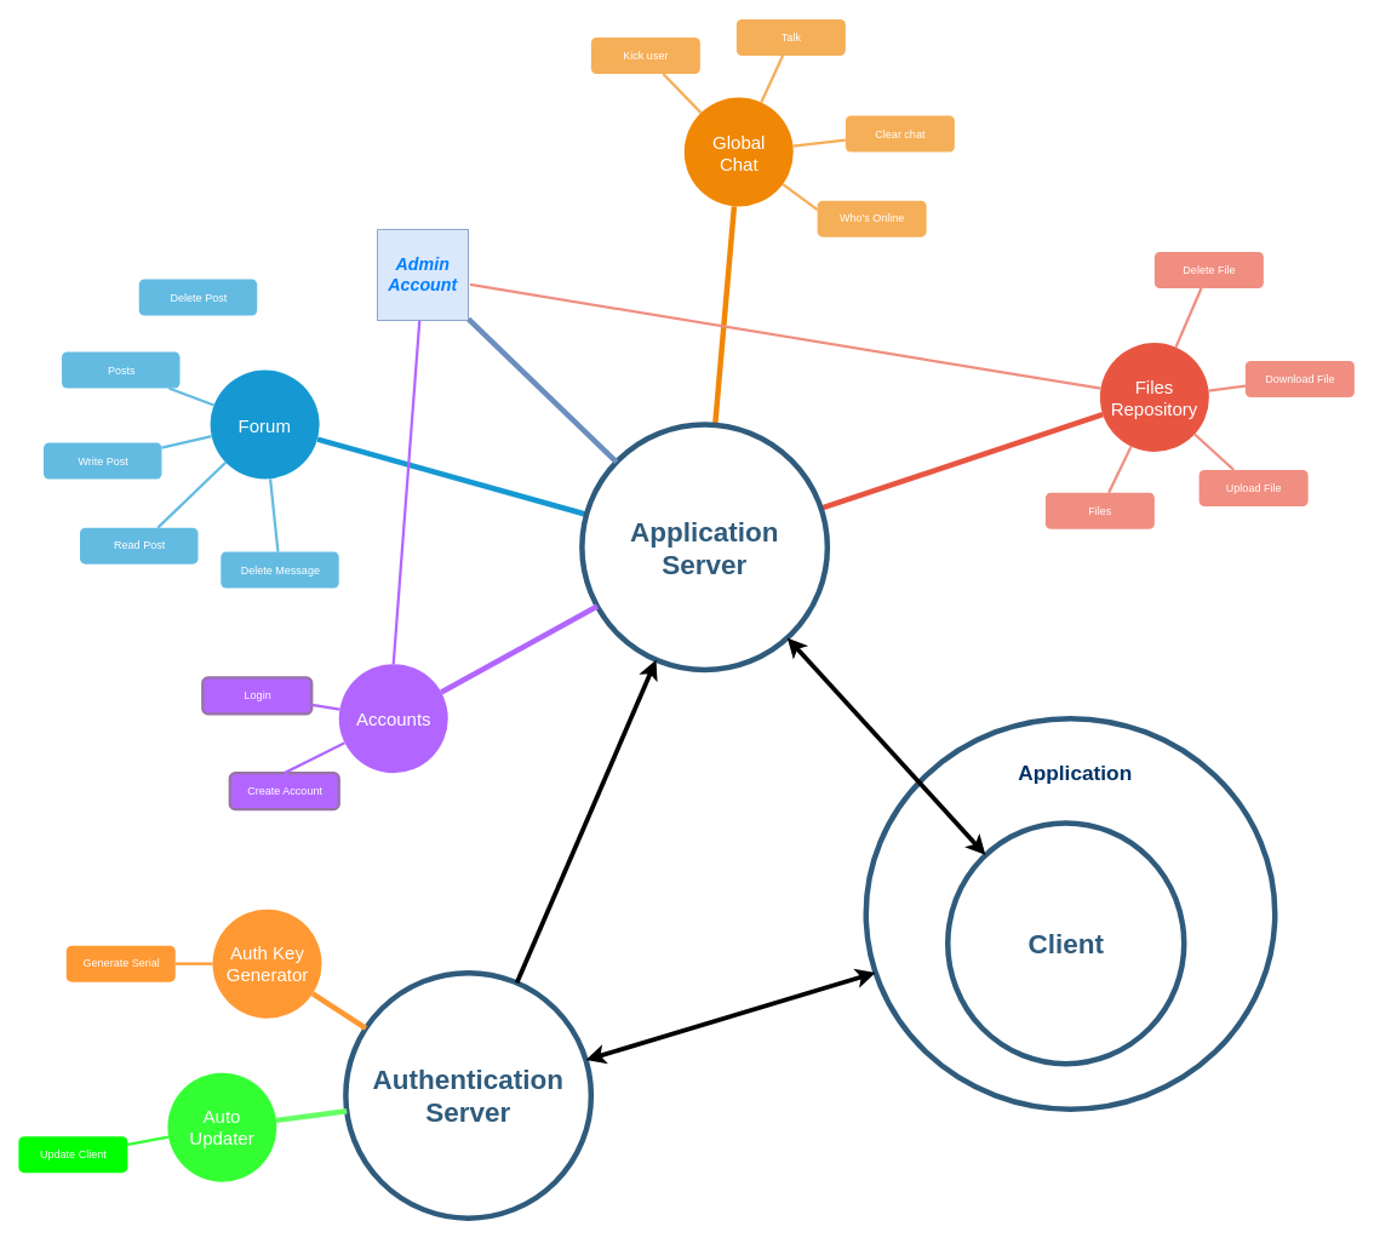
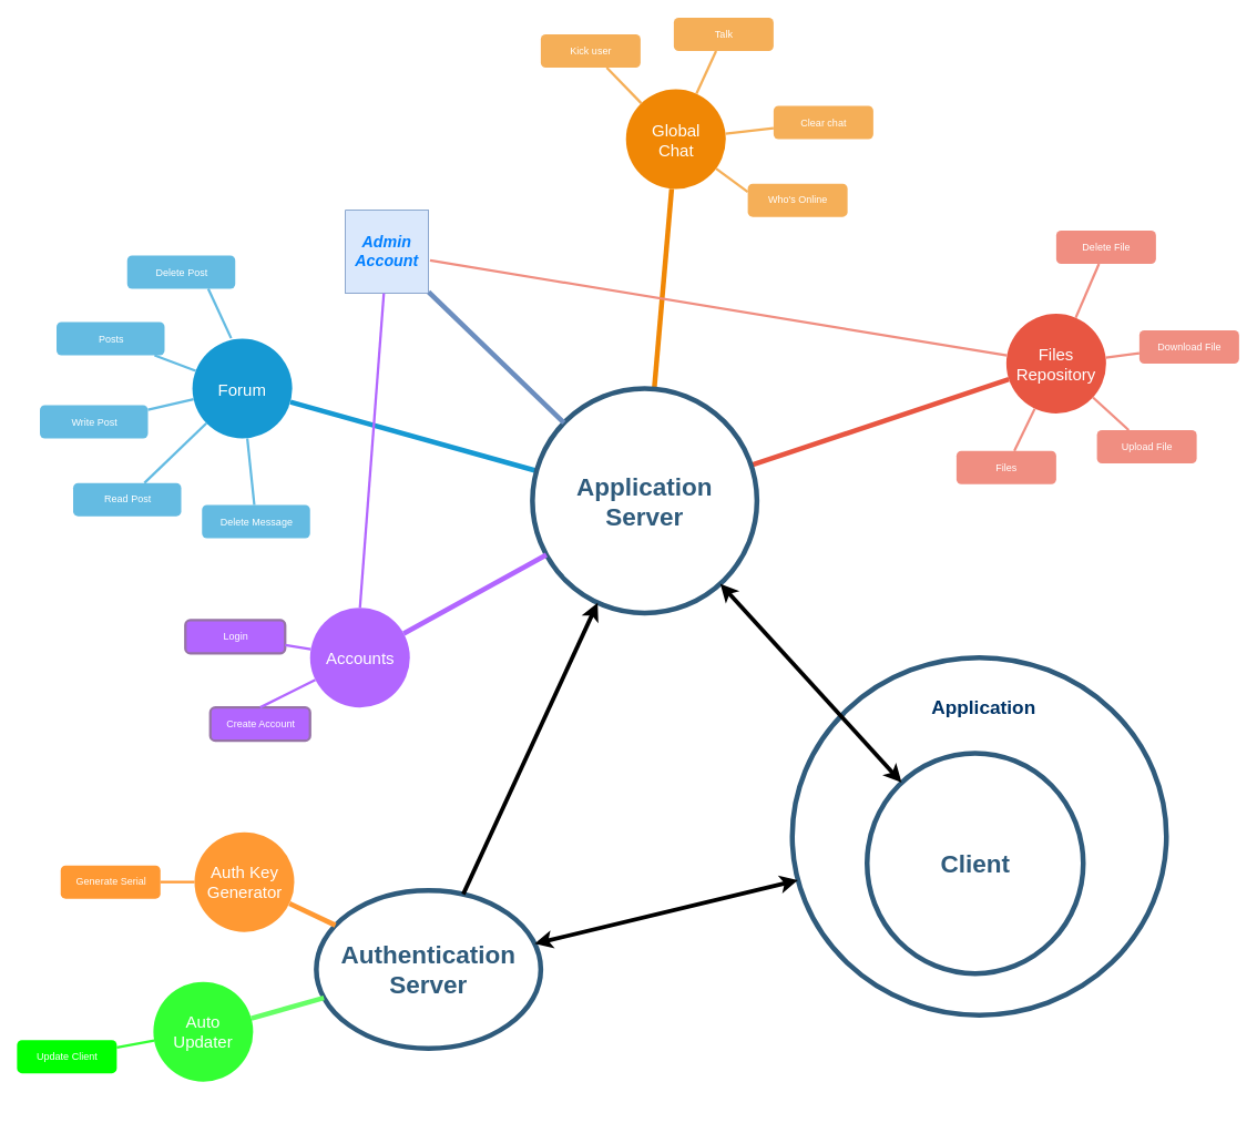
  <mxCell id="0" />
  <mxCell id="1" parent="0" />
  <mxCell id="2" value="Forum" style="ellipse;whiteSpace=wrap;html=1;shadow=0;fontFamily=Helvetica;fontSize=20;fontColor=#FFFFFF;align=center;strokeWidth=3;fillColor=#1699D3;strokeColor=none;" parent="1" vertex="1"><mxGeometry x="231" y="406.5" width="120" height="120" as="geometry" /></mxCell>
  <mxCell id="3" value="Global&lt;br&gt;Chat&lt;br&gt;" style="ellipse;whiteSpace=wrap;html=1;shadow=0;fontFamily=Helvetica;fontSize=20;fontColor=#FFFFFF;align=center;strokeWidth=3;fillColor=#F08705;strokeColor=none;gradientColor=none;" parent="1" vertex="1"><mxGeometry x="752.5" y="106.5" width="120" height="120" as="geometry" /></mxCell>
  <mxCell id="4" value="Files&lt;br&gt;Repository&lt;br&gt;" style="ellipse;whiteSpace=wrap;html=1;shadow=0;fontFamily=Helvetica;fontSize=20;fontColor=#FFFFFF;align=center;strokeWidth=3;fillColor=#E85642;strokeColor=none;" parent="1" vertex="1"><mxGeometry x="1210" y="376.5" width="120" height="120" as="geometry" /></mxCell>
  <mxCell id="5" value="Talk" style="rounded=1;fillColor=#f5af58;strokeColor=none;strokeWidth=3;shadow=0;html=1;fontColor=#FFFFFF;" parent="1" vertex="1"><mxGeometry x="810" y="20.5" width="120" height="40" as="geometry" /></mxCell>
  <mxCell id="6" value="Read Post" style="rounded=1;fillColor=#64BBE2;strokeColor=none;strokeWidth=3;shadow=0;html=1;fontColor=#FFFFFF;" parent="1" vertex="1"><mxGeometry x="87.5" y="580" width="130" height="40" as="geometry" /></mxCell>
  <mxCell id="7" style="endArrow=none;strokeWidth=6;strokeColor=#1699D3;html=1;" parent="1" source="32" target="2" edge="1"><mxGeometry relative="1" as="geometry" /></mxCell>
  <mxCell id="8" style="endArrow=none;strokeWidth=6;strokeColor=#f08705;html=1;" parent="1" source="32" target="3" edge="1"><mxGeometry relative="1" as="geometry" /></mxCell>
  <mxCell id="9" style="endArrow=none;strokeWidth=6;strokeColor=#E85642;html=1;" parent="1" source="32" target="4" edge="1"><mxGeometry relative="1" as="geometry" /></mxCell>
  <mxCell id="10" value="Delete Message" style="rounded=1;fillColor=#64BBE2;strokeColor=none;strokeWidth=3;shadow=0;html=1;fontColor=#FFFFFF;" parent="1" vertex="1"><mxGeometry x="242.5" y="606.5" width="130" height="40" as="geometry" /></mxCell>
  <mxCell id="11" value="Write Post" style="rounded=1;fillColor=#64BBE2;strokeColor=none;strokeWidth=3;shadow=0;html=1;fontColor=#FFFFFF;" parent="1" vertex="1"><mxGeometry x="47.5" y="486.5" width="130" height="40" as="geometry" /></mxCell>
  <mxCell id="12" value="Posts" style="rounded=1;fillColor=#64BBE2;strokeColor=none;strokeWidth=3;shadow=0;html=1;fontColor=#FFFFFF;" parent="1" vertex="1"><mxGeometry x="67.5" y="386.5" width="130" height="40" as="geometry" /></mxCell>
  <mxCell id="13" value="" style="edgeStyle=none;endArrow=none;strokeWidth=3;strokeColor=#64BBE2;html=1;" parent="1" source="2" target="10" edge="1"><mxGeometry x="-164" y="276.5" width="100" height="100" as="geometry"><mxPoint x="-514" y="316.5" as="sourcePoint" /><mxPoint x="-414" y="216.5" as="targetPoint" /></mxGeometry></mxCell>
  <mxCell id="14" value="" style="edgeStyle=none;endArrow=none;strokeWidth=3;strokeColor=#64BBE2;html=1;" parent="1" source="2" target="6" edge="1"><mxGeometry x="-164" y="276.5" width="100" height="100" as="geometry"><mxPoint x="-514" y="316.5" as="sourcePoint" /><mxPoint x="-414" y="216.5" as="targetPoint" /></mxGeometry></mxCell>
  <mxCell id="15" value="" style="edgeStyle=none;endArrow=none;strokeWidth=3;strokeColor=#64BBE2;html=1;" parent="1" source="2" target="11" edge="1"><mxGeometry x="-164" y="276.5" width="100" height="100" as="geometry"><mxPoint x="-514" y="316.5" as="sourcePoint" /><mxPoint x="-414" y="216.5" as="targetPoint" /></mxGeometry></mxCell>
  <mxCell id="16" value="" style="edgeStyle=none;endArrow=none;strokeWidth=3;strokeColor=#64BBE2;html=1;" parent="1" source="2" target="12" edge="1"><mxGeometry x="-164" y="276.5" width="100" height="100" as="geometry"><mxPoint x="-514" y="316.5" as="sourcePoint" /><mxPoint x="-414" y="216.5" as="targetPoint" /></mxGeometry></mxCell>
  <mxCell id="17" value="Who's Online" style="rounded=1;fillColor=#f5af58;strokeColor=none;strokeWidth=3;shadow=0;html=1;fontColor=#FFFFFF;" parent="1" vertex="1"><mxGeometry x="899" y="220" width="120" height="40" as="geometry" /></mxCell>
  <mxCell id="18" value="Clear chat" style="rounded=1;fillColor=#f5af58;strokeColor=none;strokeWidth=3;shadow=0;html=1;fontColor=#FFFFFF;" parent="1" vertex="1"><mxGeometry x="930" y="126.5" width="120" height="40" as="geometry" /></mxCell>
  <mxCell id="19" value="Kick user" style="rounded=1;fillColor=#f5af58;strokeColor=none;strokeWidth=3;shadow=0;html=1;fontColor=#FFFFFF;" parent="1" vertex="1"><mxGeometry x="650" y="40.5" width="120" height="40" as="geometry" /></mxCell>
  <mxCell id="20" value="" style="edgeStyle=none;endArrow=none;strokeWidth=3;strokeColor=#F5AF58;html=1;" parent="1" source="3" target="5" edge="1"><mxGeometry x="2.5" y="-53.5" width="100" height="100" as="geometry"><mxPoint x="-347.5" y="-13.5" as="sourcePoint" /><mxPoint x="-247.5" y="-113.5" as="targetPoint" /></mxGeometry></mxCell>
  <mxCell id="21" value="" style="edgeStyle=none;endArrow=none;strokeWidth=3;strokeColor=#F5AF58;html=1;entryX=0;entryY=0.25;entryDx=0;entryDy=0;" parent="1" source="3" target="17" edge="1"><mxGeometry x="2.5" y="-53.5" width="100" height="100" as="geometry"><mxPoint x="-347.5" y="-13.5" as="sourcePoint" /><mxPoint x="901.519" y="214" as="targetPoint" /></mxGeometry></mxCell>
  <mxCell id="22" value="" style="edgeStyle=none;endArrow=none;strokeWidth=3;strokeColor=#F5AF58;html=1;" parent="1" source="3" target="18" edge="1"><mxGeometry x="2.5" y="-53.5" width="100" height="100" as="geometry"><mxPoint x="-347.5" y="-13.5" as="sourcePoint" /><mxPoint x="-247.5" y="-113.5" as="targetPoint" /></mxGeometry></mxCell>
  <mxCell id="23" value="" style="edgeStyle=none;endArrow=none;strokeWidth=3;strokeColor=#F5AF58;html=1;" parent="1" source="3" target="19" edge="1"><mxGeometry x="2.5" y="-53.5" width="100" height="100" as="geometry"><mxPoint x="-347.5" y="-13.5" as="sourcePoint" /><mxPoint x="-247.5" y="-113.5" as="targetPoint" /></mxGeometry></mxCell>
  <mxCell id="24" value="Files" style="rounded=1;fillColor=#f08e81;strokeColor=none;strokeWidth=3;shadow=0;html=1;fontColor=#FFFFFF;" parent="1" vertex="1"><mxGeometry x="1150" y="541.5" width="120" height="40" as="geometry" /></mxCell>
  <mxCell id="25" value="Upload File" style="rounded=1;fillColor=#f08e81;strokeColor=none;strokeWidth=3;shadow=0;html=1;fontColor=#FFFFFF;" parent="1" vertex="1"><mxGeometry x="1319" y="516.5" width="120" height="40" as="geometry" /></mxCell>
  <mxCell id="26" value="Delete File" style="rounded=1;fillColor=#f08e81;strokeColor=none;strokeWidth=3;shadow=0;html=1;fontColor=#FFFFFF;" parent="1" vertex="1"><mxGeometry x="1270" y="276.5" width="120" height="40" as="geometry" /></mxCell>
  <mxCell id="27" value="Download File" style="rounded=1;fillColor=#f08e81;strokeColor=none;strokeWidth=3;shadow=0;html=1;fontColor=#FFFFFF;" parent="1" vertex="1"><mxGeometry x="1370" y="396.5" width="120" height="40" as="geometry" /></mxCell>
  <mxCell id="28" value="" style="edgeStyle=none;endArrow=none;strokeWidth=3;strokeColor=#F08E81;html=1;" parent="1" source="4" target="24" edge="1"><mxGeometry x="-110" y="186.5" width="100" height="100" as="geometry"><mxPoint x="-460" y="226.5" as="sourcePoint" /><mxPoint x="-360" y="126.5" as="targetPoint" /></mxGeometry></mxCell>
  <mxCell id="29" value="" style="edgeStyle=none;endArrow=none;strokeWidth=3;strokeColor=#F08E81;html=1;" parent="1" source="4" target="25" edge="1"><mxGeometry x="-110" y="186.5" width="100" height="100" as="geometry"><mxPoint x="-460" y="226.5" as="sourcePoint" /><mxPoint x="-360" y="126.5" as="targetPoint" /></mxGeometry></mxCell>
  <mxCell id="30" value="" style="edgeStyle=none;endArrow=none;strokeWidth=3;strokeColor=#F08E81;html=1;" parent="1" source="4" target="26" edge="1"><mxGeometry x="-110" y="186.5" width="100" height="100" as="geometry"><mxPoint x="-460" y="226.5" as="sourcePoint" /><mxPoint x="-360" y="126.5" as="targetPoint" /></mxGeometry></mxCell>
  <mxCell id="31" value="" style="edgeStyle=none;endArrow=none;strokeWidth=3;strokeColor=#F08E81;html=1;" parent="1" source="4" target="27" edge="1"><mxGeometry x="-110" y="186.5" width="100" height="100" as="geometry"><mxPoint x="-460" y="226.5" as="sourcePoint" /><mxPoint x="-360" y="126.5" as="targetPoint" /></mxGeometry></mxCell>
  <mxCell id="32" value="Application&lt;br&gt;Server&lt;br&gt;" style="ellipse;whiteSpace=wrap;html=1;shadow=0;fontFamily=Helvetica;fontSize=30;fontColor=#2F5B7C;align=center;strokeColor=#2F5B7C;strokeWidth=6;fillColor=#FFFFFF;fontStyle=1;gradientColor=none;" parent="1" vertex="1"><mxGeometry x="640" y="466.5" width="270" height="270" as="geometry" /></mxCell>
  <mxCell id="33" value="Delete Post" style="rounded=1;fillColor=#64BBE2;strokeColor=none;strokeWidth=3;shadow=0;html=1;fontColor=#FFFFFF;" vertex="1" parent="1"><mxGeometry x="152.5" y="306.5" width="130" height="40" as="geometry" /></mxCell>
+ <mxCell id="34" value="" style="edgeStyle=none;endArrow=none;strokeWidth=3;strokeColor=#64BBE2;html=1;entryX=0.75;entryY=1;entryDx=0;entryDy=0;exitX=0.388;exitY=-0.004;exitDx=0;exitDy=0;exitPerimeter=0;" edge="1" parent="1" source="2" target="33"><mxGeometry x="-154" y="286.5" width="100" height="100" as="geometry"><mxPoint x="248.073" y="473.238" as="sourcePoint" /><mxPoint x="179.794" y="436.5" as="targetPoint" /></mxGeometry></mxCell>
  <mxCell id="35" style="endArrow=none;strokeWidth=6;strokeColor=#6c8ebf;html=1;fillColor=#dae8fc;" edge="1" parent="1" source="32" target="36"><mxGeometry relative="1" as="geometry"><mxPoint x="560" y="510" as="sourcePoint" /><mxPoint x="486.471" y="308.059" as="targetPoint" /></mxGeometry></mxCell>
  <mxCell id="36" value="&lt;font style=&quot;font-size: 19px&quot; color=&quot;#007fff&quot;&gt;&lt;b&gt;&lt;i&gt;Admin&lt;br&gt;Account&lt;/i&gt;&lt;/b&gt;&lt;/font&gt;&lt;br&gt;" style="whiteSpace=wrap;html=1;aspect=fixed;strokeColor=#6c8ebf;fillColor=#dae8fc;" vertex="1" parent="1"><mxGeometry x="415" y="252" width="100" height="100" as="geometry" /></mxCell>
  <mxCell id="37" value="" style="edgeStyle=none;endArrow=none;strokeWidth=3;strokeColor=#F08E81;html=1;exitX=1.018;exitY=0.604;exitDx=0;exitDy=0;exitPerimeter=0;" edge="1" parent="1" source="36" target="4"><mxGeometry x="-119" y="236.5" width="100" height="100" as="geometry"><mxPoint x="1235.393" y="540.761" as="sourcePoint" /><mxPoint x="1210.6" y="591.5" as="targetPoint" /></mxGeometry></mxCell>
- <mxCell id="38" value="Authentication&lt;br&gt;Server&lt;br&gt;" style="ellipse;whiteSpace=wrap;html=1;shadow=0;fontFamily=Helvetica;fontSize=30;fontColor=#2F5B7C;align=center;strokeColor=#2F5B7C;strokeWidth=6;fillColor=#FFFFFF;fontStyle=1;gradientColor=none;" vertex="1" parent="1"><mxGeometry x="380" y="1070" width="270" height="270" as="geometry" /></mxCell>
+ <mxCell id="38" value="Authentication&lt;br&gt;Server&lt;br&gt;" style="ellipse;whiteSpace=wrap;html=1;shadow=0;fontFamily=Helvetica;fontSize=30;fontColor=#2F5B7C;align=center;strokeColor=#2F5B7C;strokeWidth=6;fillColor=#FFFFFF;fontStyle=1;gradientColor=none;" vertex="1" parent="1"><mxGeometry x="380" y="1070" width="270" height="190" as="geometry" /></mxCell>
  <mxCell id="39" value="Auto&lt;br&gt;Updater" style="ellipse;whiteSpace=wrap;html=1;shadow=0;fontFamily=Helvetica;fontSize=20;fontColor=#FFFFFF;align=center;strokeWidth=3;fillColor=#33FF33;strokeColor=none;" vertex="1" parent="1"><mxGeometry x="184" y="1180" width="120" height="120" as="geometry" /></mxCell>
  <mxCell id="40" style="endArrow=none;strokeWidth=6;strokeColor=#66FF66;html=1;" edge="1" parent="1" source="38" target="39"><mxGeometry relative="1" as="geometry"><mxPoint x="685.608" y="732.701" as="sourcePoint" /><mxPoint x="444.616" y="679.312" as="targetPoint" /></mxGeometry></mxCell>
  <mxCell id="41" value="Accounts" style="ellipse;whiteSpace=wrap;html=1;shadow=0;fontFamily=Helvetica;fontSize=20;fontColor=#FFFFFF;align=center;strokeWidth=3;fillColor=#B266FF;strokeColor=none;" vertex="1" parent="1"><mxGeometry x="372.5" y="730" width="120" height="120" as="geometry" /></mxCell>
  <mxCell id="42" value="Login" style="rounded=1;fillColor=#B266FF;strokeColor=#9673a6;strokeWidth=3;shadow=0;html=1;fontColor=#FFFFFF;" vertex="1" parent="1"><mxGeometry x="222.5" y="745" width="120" height="40" as="geometry" /></mxCell>
  <mxCell id="43" value="" style="edgeStyle=none;endArrow=none;strokeWidth=3;strokeColor=#B266FF;html=1;" edge="1" parent="1" source="41" target="42"><mxGeometry x="-967.5" y="535" width="100" height="100" as="geometry"><mxPoint x="-1317.5" y="575" as="sourcePoint" /><mxPoint x="-1217.5" y="475" as="targetPoint" /></mxGeometry></mxCell>
  <mxCell id="44" value="Create Account" style="rounded=1;fillColor=#B266FF;strokeColor=#9673a6;strokeWidth=3;shadow=0;html=1;fontColor=#FFFFFF;" vertex="1" parent="1"><mxGeometry x="252.5" y="850" width="120" height="40" as="geometry" /></mxCell>
  <mxCell id="45" value="" style="edgeStyle=none;endArrow=none;strokeWidth=3;strokeColor=#B266FF;html=1;entryX=0.5;entryY=0;entryDx=0;entryDy=0;" edge="1" parent="1" source="41" target="44"><mxGeometry x="-957.5" y="545" width="100" height="100" as="geometry"><mxPoint x="452.921" y="743.284" as="sourcePoint" /><mxPoint x="480.686" y="696.5" as="targetPoint" /></mxGeometry></mxCell>
  <mxCell id="46" style="endArrow=none;strokeWidth=6;strokeColor=#B266FF;html=1;" edge="1" parent="1" source="32" target="41"><mxGeometry relative="1" as="geometry"><mxPoint x="654.966" y="575.22" as="sourcePoint" /><mxPoint x="358.817" y="492.537" as="targetPoint" /></mxGeometry></mxCell>
  <mxCell id="47" value="Update Client" style="rounded=1;fillColor=#00FF00;strokeColor=none;strokeWidth=3;shadow=0;html=1;fontColor=#FFFFFF;" vertex="1" parent="1"><mxGeometry x="20" y="1250" width="120" height="40" as="geometry" /></mxCell>
  <mxCell id="48" value="" style="edgeStyle=none;endArrow=none;strokeWidth=3;strokeColor=#33FF33;html=1;" edge="1" parent="1" source="39" target="47"><mxGeometry x="-947.5" y="555" width="100" height="100" as="geometry"><mxPoint x="388.834" y="826.833" as="sourcePoint" /><mxPoint x="322.353" y="860.412" as="targetPoint" /></mxGeometry></mxCell>
  <mxCell id="49" value="Auth Key&lt;br&gt;Generator&lt;br&gt;" style="ellipse;whiteSpace=wrap;html=1;shadow=0;fontFamily=Helvetica;fontSize=20;fontColor=#FFFFFF;align=center;strokeWidth=3;fillColor=#FF9933;strokeColor=none;" vertex="1" parent="1"><mxGeometry x="233.5" y="1000" width="120" height="120" as="geometry" /></mxCell>
  <mxCell id="50" value="Generate Serial" style="rounded=1;fillColor=#FF9933;strokeColor=none;strokeWidth=3;shadow=0;html=1;fontColor=#FFFFFF;" vertex="1" parent="1"><mxGeometry x="72.5" y="1040" width="120" height="40" as="geometry" /></mxCell>
  <mxCell id="51" value="" style="edgeStyle=none;endArrow=none;strokeWidth=3;strokeColor=#FF9933;html=1;" edge="1" parent="1" source="49" target="50"><mxGeometry x="-895.5" y="335" width="100" height="100" as="geometry"><mxPoint x="440.834" y="606.833" as="sourcePoint" /><mxPoint x="374.353" y="640.412" as="targetPoint" /></mxGeometry></mxCell>
  <mxCell id="52" style="endArrow=none;strokeWidth=6;strokeColor=#FF9933;html=1;" edge="1" parent="1" source="38" target="49"><mxGeometry relative="1" as="geometry"><mxPoint x="391.101" y="1232.205" as="sourcePoint" /><mxPoint x="313.529" y="1242.494" as="targetPoint" /></mxGeometry></mxCell>
  <mxCell id="53" value="" style="endArrow=classic;html=1;strokeColor=#000000;fontColor=#FFFFFF;strokeWidth=5;" edge="1" parent="1" source="38" target="32"><mxGeometry width="50" height="50" relative="1" as="geometry"><mxPoint x="20" y="1410" as="sourcePoint" /><mxPoint x="70" y="1360" as="targetPoint" /></mxGeometry></mxCell>
  <mxCell id="54" value="&lt;div style=&quot;text-align: center&quot;&gt;&lt;br&gt;&lt;/div&gt;" style="ellipse;whiteSpace=wrap;html=1;shadow=0;fontFamily=Helvetica;fontSize=30;fontColor=#2F5B7C;align=center;strokeColor=#2F5B7C;strokeWidth=6;fillColor=#FFFFFF;fontStyle=1;gradientColor=none;" vertex="1" parent="1"><mxGeometry x="952.5" y="790" width="450" height="430" as="geometry" /></mxCell>
  <mxCell id="55" value="Client&lt;br&gt;" style="ellipse;whiteSpace=wrap;html=1;shadow=0;fontFamily=Helvetica;fontSize=30;fontColor=#2F5B7C;align=center;strokeColor=#2F5B7C;strokeWidth=6;fillColor=#FFFFFF;fontStyle=1;gradientColor=none;" vertex="1" parent="1"><mxGeometry x="1042.5" y="905" width="260" height="265" as="geometry" /></mxCell>
  <mxCell id="56" value="Application" style="text;html=1;strokeColor=none;fillColor=none;align=center;verticalAlign=middle;whiteSpace=wrap;rounded=0;fontColor=#003366;fontSize=23;fontStyle=1" vertex="1" parent="1"><mxGeometry x="1107.5" y="820" width="150" height="60" as="geometry" /></mxCell>
  <mxCell id="57" value="" style="endArrow=classic;startArrow=classic;html=1;strokeColor=#000000;strokeWidth=5;fontSize=23;fontColor=#003366;" edge="1" parent="1" source="38" target="54"><mxGeometry width="50" height="50" relative="1" as="geometry"><mxPoint x="790" y="1170" as="sourcePoint" /><mxPoint x="840" y="1120" as="targetPoint" /></mxGeometry></mxCell>
  <mxCell id="58" value="" style="endArrow=classic;startArrow=classic;html=1;strokeColor=#000000;strokeWidth=5;fontSize=23;fontColor=#003366;" edge="1" parent="1" source="55" target="32"><mxGeometry width="50" height="50" relative="1" as="geometry"><mxPoint x="20" y="1420" as="sourcePoint" /><mxPoint x="70" y="1370" as="targetPoint" /></mxGeometry></mxCell>
  <mxCell id="59" value="" style="edgeStyle=none;endArrow=none;strokeWidth=3;strokeColor=#B266FF;html=1;exitX=0.5;exitY=0;exitDx=0;exitDy=0;" edge="1" parent="1" source="41" target="36"><mxGeometry x="-957.5" y="545" width="100" height="100" as="geometry"><mxPoint x="383.242" y="790.594" as="sourcePoint" /><mxPoint x="352.5" y="785" as="targetPoint" /></mxGeometry></mxCell>
